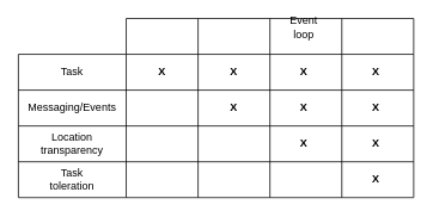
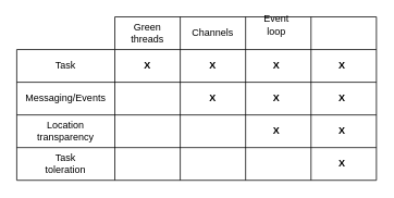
  <mxCell id="0" />
  <mxCell id="1" parent="0" />
  <mxCell id="2" value="" style="endArrow=none;html=1;" edge="1" parent="1"><mxGeometry width="50" height="50" relative="1" as="geometry"><mxPoint x="140" y="220" as="sourcePoint" /><mxPoint x="140" y="60" as="targetPoint" /></mxGeometry></mxCell>
  <mxCell id="3" value="" style="endArrow=none;html=1;" edge="1" parent="1"><mxGeometry width="50" height="50" relative="1" as="geometry"><mxPoint x="220" y="220" as="sourcePoint" /><mxPoint x="220" y="60" as="targetPoint" /></mxGeometry></mxCell>
  <mxCell id="4" value="" style="endArrow=none;html=1;" edge="1" parent="1"><mxGeometry width="50" height="50" relative="1" as="geometry"><mxPoint x="300" y="220" as="sourcePoint" /><mxPoint x="300" y="60" as="targetPoint" /></mxGeometry></mxCell>
  <mxCell id="5" value="" style="endArrow=none;html=1;" edge="1" parent="1"><mxGeometry width="50" height="50" relative="1" as="geometry"><mxPoint x="380" y="220" as="sourcePoint" /><mxPoint x="380" y="60" as="targetPoint" /></mxGeometry></mxCell>
  <mxCell id="6" value="" style="endArrow=none;html=1;" edge="1" parent="1"><mxGeometry width="50" height="50" relative="1" as="geometry"><mxPoint x="460" y="220" as="sourcePoint" /><mxPoint x="460" y="60" as="targetPoint" /></mxGeometry></mxCell>
  <mxCell id="7" value="" style="endArrow=none;html=1;" edge="1" parent="1"><mxGeometry width="50" height="50" relative="1" as="geometry"><mxPoint x="140" y="60" as="sourcePoint" /><mxPoint x="460" y="60" as="targetPoint" /></mxGeometry></mxCell>
+ <mxCell id="8" value="Green threads" style="text;html=1;strokeColor=none;fillColor=none;align=center;verticalAlign=middle;whiteSpace=wrap;rounded=0;" vertex="1" parent="1"><mxGeometry x="160" y="30" width="40" height="20" as="geometry" /></mxCell>
+ <mxCell id="9" value="Channels" style="text;html=1;strokeColor=none;fillColor=none;align=center;verticalAlign=middle;whiteSpace=wrap;rounded=0;" vertex="1" parent="1"><mxGeometry x="240" y="30" width="40" height="20" as="geometry" /></mxCell>
  <mxCell id="10" value="Event loop" style="text;html=1;strokeColor=none;fillColor=none;align=center;verticalAlign=middle;whiteSpace=wrap;rounded=0;" vertex="1" parent="1"><mxGeometry x="317.5" y="20" width="40" height="20" as="geometry" /></mxCell>
  <mxCell id="11" value="" style="endArrow=none;html=1;" edge="1" parent="1"><mxGeometry width="50" height="50" relative="1" as="geometry"><mxPoint x="140" y="60" as="sourcePoint" /><mxPoint x="140" y="20" as="targetPoint" /></mxGeometry></mxCell>
  <mxCell id="12" value="" style="endArrow=none;html=1;" edge="1" parent="1"><mxGeometry width="50" height="50" relative="1" as="geometry"><mxPoint x="220" y="60" as="sourcePoint" /><mxPoint x="220" y="20" as="targetPoint" /></mxGeometry></mxCell>
  <mxCell id="13" value="" style="endArrow=none;html=1;" edge="1" parent="1"><mxGeometry width="50" height="50" relative="1" as="geometry"><mxPoint x="300" y="60" as="sourcePoint" /><mxPoint x="300" y="20" as="targetPoint" /></mxGeometry></mxCell>
  <mxCell id="14" value="" style="endArrow=none;html=1;" edge="1" parent="1"><mxGeometry width="50" height="50" relative="1" as="geometry"><mxPoint x="380" y="60" as="sourcePoint" /><mxPoint x="380" y="20" as="targetPoint" /></mxGeometry></mxCell>
  <mxCell id="15" value="" style="endArrow=none;html=1;" edge="1" parent="1"><mxGeometry width="50" height="50" relative="1" as="geometry"><mxPoint x="460" y="60" as="sourcePoint" /><mxPoint x="460" y="20" as="targetPoint" /></mxGeometry></mxCell>
  <mxCell id="16" value="" style="endArrow=none;html=1;" edge="1" parent="1"><mxGeometry width="50" height="50" relative="1" as="geometry"><mxPoint x="140" y="20" as="sourcePoint" /><mxPoint x="460" y="20" as="targetPoint" /></mxGeometry></mxCell>
  <mxCell id="17" value="Task" style="text;html=1;strokeColor=none;fillColor=none;align=center;verticalAlign=middle;whiteSpace=wrap;rounded=0;" vertex="1" parent="1"><mxGeometry x="60" y="70" width="40" height="20" as="geometry" /></mxCell>
  <mxCell id="18" value="Messaging/Events" style="text;html=1;strokeColor=none;fillColor=none;align=center;verticalAlign=middle;whiteSpace=wrap;rounded=0;" vertex="1" parent="1"><mxGeometry x="60" y="110" width="40" height="20" as="geometry" /></mxCell>
  <mxCell id="19" value="Location transparency&lt;br&gt;" style="text;html=1;strokeColor=none;fillColor=none;align=center;verticalAlign=middle;whiteSpace=wrap;rounded=0;" vertex="1" parent="1"><mxGeometry x="60" y="150" width="40" height="20" as="geometry" /></mxCell>
  <mxCell id="20" value="Task toleration&lt;br&gt;" style="text;html=1;strokeColor=none;fillColor=none;align=center;verticalAlign=middle;whiteSpace=wrap;rounded=0;" vertex="1" parent="1"><mxGeometry x="60" y="190" width="40" height="20" as="geometry" /></mxCell>
  <mxCell id="21" value="" style="endArrow=none;html=1;" edge="1" parent="1"><mxGeometry width="50" height="50" relative="1" as="geometry"><mxPoint x="20" y="220" as="sourcePoint" /><mxPoint x="460" y="220" as="targetPoint" /></mxGeometry></mxCell>
  <mxCell id="22" value="" style="endArrow=none;html=1;" edge="1" parent="1"><mxGeometry width="50" height="50" relative="1" as="geometry"><mxPoint x="20" y="180" as="sourcePoint" /><mxPoint x="460" y="180" as="targetPoint" /></mxGeometry></mxCell>
  <mxCell id="23" value="" style="endArrow=none;html=1;" edge="1" parent="1"><mxGeometry width="50" height="50" relative="1" as="geometry"><mxPoint x="20" y="140" as="sourcePoint" /><mxPoint x="460" y="140" as="targetPoint" /></mxGeometry></mxCell>
  <mxCell id="24" value="" style="endArrow=none;html=1;" edge="1" parent="1"><mxGeometry width="50" height="50" relative="1" as="geometry"><mxPoint x="20" y="100" as="sourcePoint" /><mxPoint x="460" y="100" as="targetPoint" /></mxGeometry></mxCell>
  <mxCell id="25" value="" style="endArrow=none;html=1;" edge="1" parent="1"><mxGeometry width="50" height="50" relative="1" as="geometry"><mxPoint x="20" y="60" as="sourcePoint" /><mxPoint x="140" y="60" as="targetPoint" /></mxGeometry></mxCell>
  <mxCell id="26" value="" style="endArrow=none;html=1;" edge="1" parent="1"><mxGeometry width="50" height="50" relative="1" as="geometry"><mxPoint x="20" y="60" as="sourcePoint" /><mxPoint x="20" y="220" as="targetPoint" /></mxGeometry></mxCell>
  <mxCell id="27" value="&lt;b&gt;X&lt;/b&gt;" style="text;html=1;strokeColor=none;fillColor=none;align=center;verticalAlign=middle;whiteSpace=wrap;rounded=0;" vertex="1" parent="1"><mxGeometry x="160" y="70" width="40" height="20" as="geometry" /></mxCell>
  <mxCell id="28" value="&lt;b&gt;X&lt;/b&gt;" style="text;html=1;strokeColor=none;fillColor=none;align=center;verticalAlign=middle;whiteSpace=wrap;rounded=0;" vertex="1" parent="1"><mxGeometry x="240" y="110" width="40" height="20" as="geometry" /></mxCell>
  <mxCell id="29" value="&lt;b&gt;X&lt;/b&gt;" style="text;html=1;strokeColor=none;fillColor=none;align=center;verticalAlign=middle;whiteSpace=wrap;rounded=0;" vertex="1" parent="1"><mxGeometry x="240" y="70" width="40" height="20" as="geometry" /></mxCell>
  <mxCell id="30" value="&lt;b&gt;X&lt;/b&gt;" style="text;html=1;strokeColor=none;fillColor=none;align=center;verticalAlign=middle;whiteSpace=wrap;rounded=0;" vertex="1" parent="1"><mxGeometry x="317.5" y="70" width="40" height="20" as="geometry" /></mxCell>
  <mxCell id="31" value="&lt;b&gt;X&lt;/b&gt;" style="text;html=1;strokeColor=none;fillColor=none;align=center;verticalAlign=middle;whiteSpace=wrap;rounded=0;" vertex="1" parent="1"><mxGeometry x="317.5" y="110" width="40" height="20" as="geometry" /></mxCell>
  <mxCell id="32" value="&lt;b&gt;X&lt;/b&gt;" style="text;html=1;strokeColor=none;fillColor=none;align=center;verticalAlign=middle;whiteSpace=wrap;rounded=0;" vertex="1" parent="1"><mxGeometry x="317.5" y="150" width="40" height="20" as="geometry" /></mxCell>
  <mxCell id="33" value="&lt;b&gt;X&lt;/b&gt;" style="text;html=1;strokeColor=none;fillColor=none;align=center;verticalAlign=middle;whiteSpace=wrap;rounded=0;" vertex="1" parent="1"><mxGeometry x="397.5" y="70" width="40" height="20" as="geometry" /></mxCell>
  <mxCell id="34" value="&lt;b&gt;X&lt;/b&gt;" style="text;html=1;strokeColor=none;fillColor=none;align=center;verticalAlign=middle;whiteSpace=wrap;rounded=0;" vertex="1" parent="1"><mxGeometry x="397.5" y="110" width="40" height="20" as="geometry" /></mxCell>
  <mxCell id="35" value="&lt;b&gt;X&lt;/b&gt;" style="text;html=1;strokeColor=none;fillColor=none;align=center;verticalAlign=middle;whiteSpace=wrap;rounded=0;" vertex="1" parent="1"><mxGeometry x="397.5" y="150" width="40" height="20" as="geometry" /></mxCell>
  <mxCell id="36" value="&lt;b&gt;X&lt;/b&gt;" style="text;html=1;strokeColor=none;fillColor=none;align=center;verticalAlign=middle;whiteSpace=wrap;rounded=0;" vertex="1" parent="1"><mxGeometry x="397.5" y="190" width="40" height="20" as="geometry" /></mxCell>
